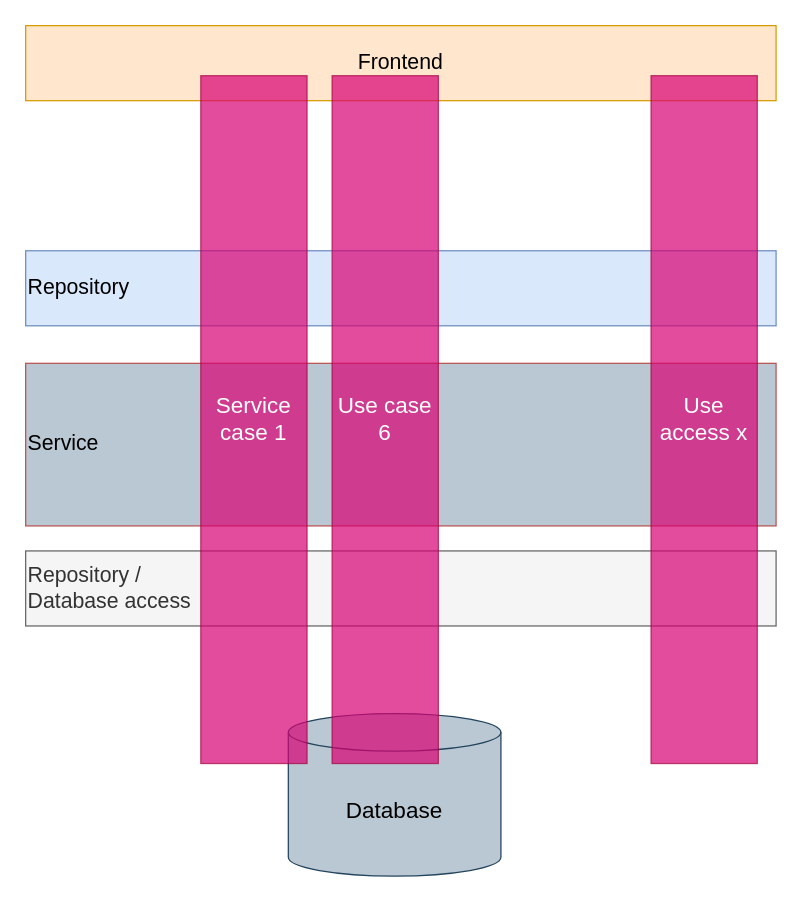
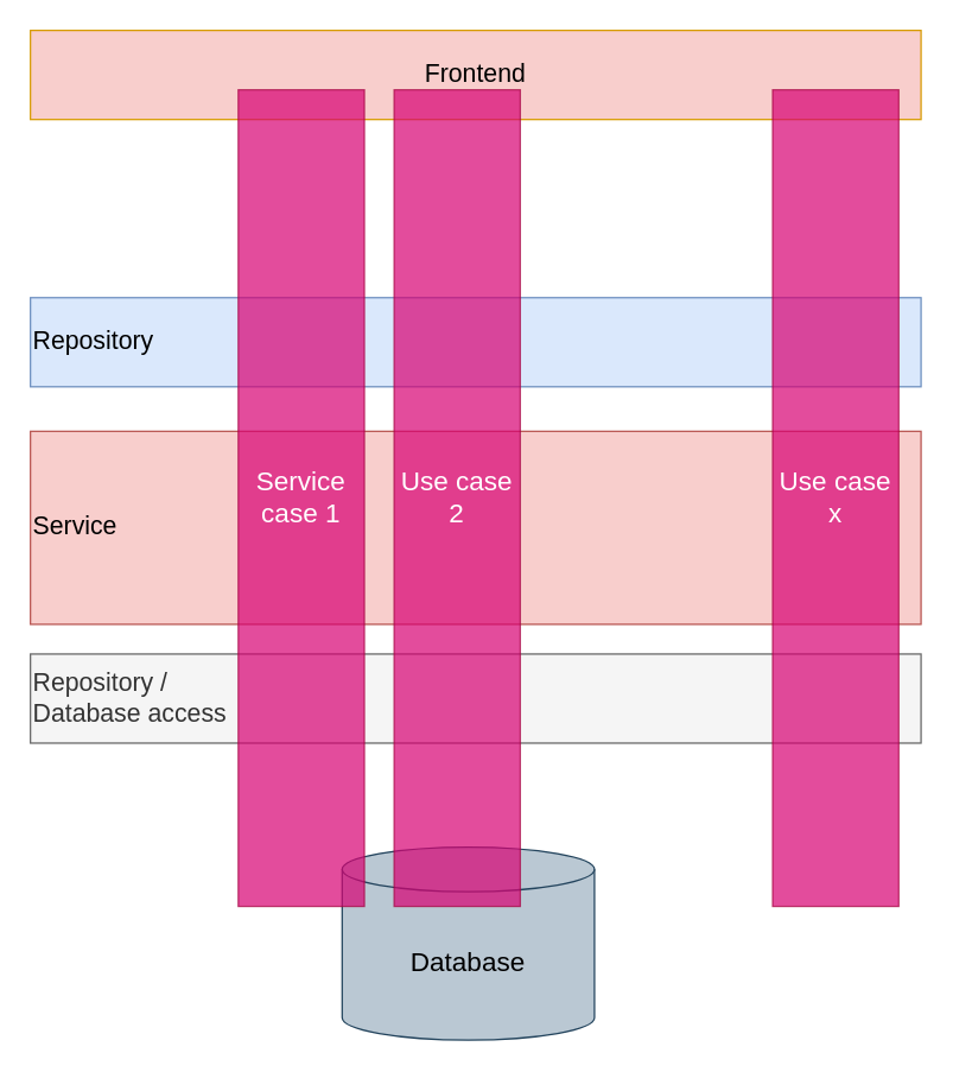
  <mxCell id="0" />
  <mxCell id="1" parent="0" />
- <mxCell id="2" value="&lt;font style=&quot;font-size: 17px;&quot;&gt;Service&lt;/font&gt;" style="rounded=0;whiteSpace=wrap;html=1;align=left;fillColor=#bac8d3;strokeColor=#b85450;" vertex="1" parent="1"><mxGeometry x="20" y="290" width="600" height="130" as="geometry" /></mxCell>
+ <mxCell id="2" value="&lt;font style=&quot;font-size: 17px;&quot;&gt;Service&lt;/font&gt;" style="rounded=0;whiteSpace=wrap;html=1;align=left;fillColor=#f8cecc;strokeColor=#b85450;" vertex="1" parent="1"><mxGeometry x="20" y="290" width="600" height="130" as="geometry" /></mxCell>
  <mxCell id="3" value="&lt;span style=&quot;font-size: 17px;&quot;&gt;Repository /&lt;/span&gt;&lt;div&gt;&lt;span style=&quot;font-size: 17px;&quot;&gt;Database access&lt;/span&gt;&lt;/div&gt;" style="rounded=0;whiteSpace=wrap;html=1;align=left;fillColor=#f5f5f5;fontColor=#333333;strokeColor=#666666;" vertex="1" parent="1"><mxGeometry x="20" y="440" width="600" height="60" as="geometry" /></mxCell>
  <mxCell id="4" value="&lt;font style=&quot;font-size: 17px;&quot;&gt;Repository&lt;/font&gt;" style="rounded=0;whiteSpace=wrap;html=1;align=left;fillColor=#dae8fc;strokeColor=#6c8ebf;" vertex="1" parent="1"><mxGeometry x="20" y="200" width="600" height="60" as="geometry" /></mxCell>
  <mxCell id="5" value="&lt;font style=&quot;font-size: 18px;&quot;&gt;Database&lt;/font&gt;" style="shape=cylinder3;whiteSpace=wrap;html=1;boundedLbl=1;backgroundOutline=1;size=15;fillColor=#bac8d3;strokeColor=#23445d;" vertex="1" parent="1"><mxGeometry x="230" y="570" width="170" height="130" as="geometry" /></mxCell>
- <mxCell id="6" value="&lt;font style=&quot;font-size: 17px;&quot;&gt;Frontend&lt;/font&gt;" style="rounded=0;whiteSpace=wrap;html=1;align=center;fillColor=#ffe6cc;strokeColor=#d79b00;" vertex="1" parent="1"><mxGeometry x="20" y="20" width="600" height="60" as="geometry" /></mxCell>
+ <mxCell id="6" value="&lt;font style=&quot;font-size: 17px;&quot;&gt;Frontend&lt;/font&gt;" style="rounded=0;whiteSpace=wrap;html=1;align=center;fillColor=#f8cecc;strokeColor=#d79b00;" vertex="1" parent="1"><mxGeometry x="20" y="20" width="600" height="60" as="geometry" /></mxCell>
  <mxCell id="7" value="&lt;font style=&quot;font-size: 18px;&quot;&gt;Service case 1&lt;/font&gt;" style="rounded=0;whiteSpace=wrap;html=1;opacity=70;fillColor=#d80073;fontColor=#ffffff;strokeColor=#A50040;" vertex="1" parent="1"><mxGeometry x="160" y="60" width="85" height="550" as="geometry" /></mxCell>
- <mxCell id="8" value="&lt;font style=&quot;font-size: 18px;&quot;&gt;Use case 6&lt;/font&gt;" style="rounded=0;whiteSpace=wrap;html=1;opacity=70;fillColor=#d80073;fontColor=#ffffff;strokeColor=#A50040;" vertex="1" parent="1"><mxGeometry x="265" y="60" width="85" height="550" as="geometry" /></mxCell>
- <mxCell id="9" value="&lt;font style=&quot;font-size: 18px;&quot;&gt;Use access x&lt;/font&gt;" style="rounded=0;whiteSpace=wrap;html=1;opacity=70;fillColor=#d80073;fontColor=#ffffff;strokeColor=#A50040;" vertex="1" parent="1"><mxGeometry x="520" y="60" width="85" height="550" as="geometry" /></mxCell>
+ <mxCell id="8" value="&lt;font style=&quot;font-size: 18px;&quot;&gt;Use case 2&lt;/font&gt;" style="rounded=0;whiteSpace=wrap;html=1;opacity=70;fillColor=#d80073;fontColor=#ffffff;strokeColor=#A50040;" vertex="1" parent="1"><mxGeometry x="265" y="60" width="85" height="550" as="geometry" /></mxCell>
+ <mxCell id="9" value="&lt;font style=&quot;font-size: 18px;&quot;&gt;Use case x&lt;/font&gt;" style="rounded=0;whiteSpace=wrap;html=1;opacity=70;fillColor=#d80073;fontColor=#ffffff;strokeColor=#A50040;" vertex="1" parent="1"><mxGeometry x="520" y="60" width="85" height="550" as="geometry" /></mxCell>
